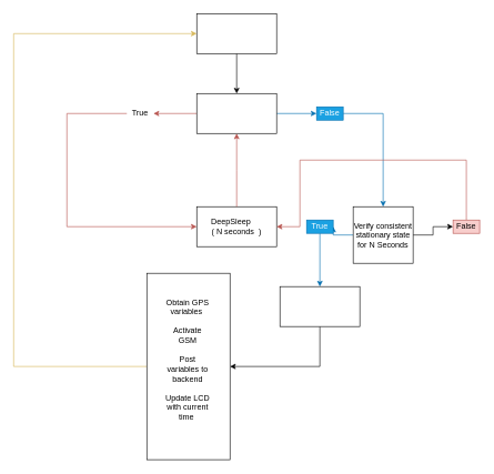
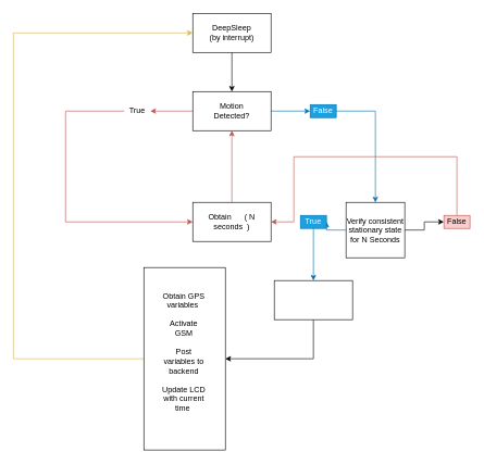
  <mxCell id="0" />
  <mxCell id="1" parent="0" />
  <mxCell id="2" style="edgeStyle=orthogonalEdgeStyle;rounded=0;orthogonalLoop=1;jettySize=auto;html=1;" parent="1" source="3" target="7" edge="1"><mxGeometry relative="1" as="geometry" /></mxCell>
  <mxCell id="3" value="" style="rounded=0;whiteSpace=wrap;html=1;" parent="1" vertex="1"><mxGeometry x="295" y="20" width="120" height="60" as="geometry" /></mxCell>
+ <mxCell id="4" value="DeepSleep (by interrupt)" style="text;html=1;strokeColor=none;fillColor=none;align=center;verticalAlign=middle;whiteSpace=wrap;rounded=0;" parent="1" vertex="1"><mxGeometry x="315" y="20" width="80" height="60" as="geometry" /></mxCell>
  <mxCell id="5" style="edgeStyle=orthogonalEdgeStyle;rounded=0;orthogonalLoop=1;jettySize=auto;html=1;fillColor=#1ba1e2;strokeColor=#006EAF;" parent="1" source="7" target="15" edge="1"><mxGeometry relative="1" as="geometry" /></mxCell>
  <mxCell id="6" style="edgeStyle=orthogonalEdgeStyle;rounded=0;orthogonalLoop=1;jettySize=auto;html=1;entryX=1;entryY=0.5;entryDx=0;entryDy=0;fillColor=#f8cecc;strokeColor=#b85450;" parent="1" source="7" target="13" edge="1"><mxGeometry relative="1" as="geometry"><mxPoint x="240" y="170" as="targetPoint" /></mxGeometry></mxCell>
  <mxCell id="7" value="" style="rounded=0;whiteSpace=wrap;html=1;" parent="1" vertex="1"><mxGeometry x="295" y="140" width="120" height="60" as="geometry" /></mxCell>
+ <mxCell id="8" value="Motion Detected?" style="text;html=1;strokeColor=none;fillColor=none;align=center;verticalAlign=middle;whiteSpace=wrap;rounded=0;" parent="1" vertex="1"><mxGeometry x="335" y="160" width="40" height="20" as="geometry" /></mxCell>
  <mxCell id="9" value="" style="rounded=0;whiteSpace=wrap;html=1;" parent="1" vertex="1"><mxGeometry x="295" y="310" width="120" height="60" as="geometry" /></mxCell>
  <mxCell id="10" style="edgeStyle=orthogonalEdgeStyle;rounded=0;orthogonalLoop=1;jettySize=auto;html=1;fillColor=#f8cecc;strokeColor=#b85450;" parent="1" source="11" edge="1"><mxGeometry relative="1" as="geometry"><mxPoint x="355" y="200" as="targetPoint" /></mxGeometry></mxCell>
- <mxCell id="11" value="DeepSleep&amp;nbsp; &amp;nbsp; &amp;nbsp; ( N seconds&amp;nbsp; )" style="text;html=1;strokeColor=none;fillColor=none;align=center;verticalAlign=middle;whiteSpace=wrap;rounded=0;" parent="1" vertex="1"><mxGeometry x="315" y="310" width="80" height="60" as="geometry" /></mxCell>
+ <mxCell id="11" value="Obtain&amp;nbsp; &amp;nbsp; &amp;nbsp; ( N seconds&amp;nbsp; )" style="text;html=1;strokeColor=none;fillColor=none;align=center;verticalAlign=middle;whiteSpace=wrap;rounded=0;" parent="1" vertex="1"><mxGeometry x="315" y="310" width="80" height="60" as="geometry" /></mxCell>
  <mxCell id="12" style="edgeStyle=orthogonalEdgeStyle;rounded=0;orthogonalLoop=1;jettySize=auto;html=1;fillColor=#f8cecc;strokeColor=#b85450;entryX=0;entryY=0.5;entryDx=0;entryDy=0;" parent="1" source="13" target="9" edge="1"><mxGeometry relative="1" as="geometry"><mxPoint x="110" y="350" as="targetPoint" /><Array as="points"><mxPoint x="100" y="170" /><mxPoint x="100" y="340" /></Array></mxGeometry></mxCell>
  <mxCell id="13" value="True" style="text;html=1;strokeColor=none;fillColor=none;align=center;verticalAlign=middle;whiteSpace=wrap;rounded=0;" parent="1" vertex="1"><mxGeometry x="190" y="160" width="40" height="20" as="geometry" /></mxCell>
  <mxCell id="14" style="edgeStyle=orthogonalEdgeStyle;rounded=0;orthogonalLoop=1;jettySize=auto;html=1;entryX=0.5;entryY=0;entryDx=0;entryDy=0;fillColor=#1ba1e2;strokeColor=#006EAF;" parent="1" source="15" target="18" edge="1"><mxGeometry relative="1" as="geometry"><mxPoint x="590" y="240" as="targetPoint" /></mxGeometry></mxCell>
  <mxCell id="15" value="False" style="text;html=1;strokeColor=#006EAF;fillColor=#1ba1e2;align=center;verticalAlign=middle;whiteSpace=wrap;rounded=0;fontColor=#ffffff;" parent="1" vertex="1"><mxGeometry x="475" y="160" width="40" height="20" as="geometry" /></mxCell>
  <mxCell id="16" style="edgeStyle=orthogonalEdgeStyle;rounded=0;orthogonalLoop=1;jettySize=auto;html=1;exitX=0;exitY=0.5;exitDx=0;exitDy=0;entryX=1;entryY=0.5;entryDx=0;entryDy=0;fillColor=#1ba1e2;strokeColor=#006EAF;" parent="1" source="18" target="20" edge="1"><mxGeometry relative="1" as="geometry"><mxPoint x="510" y="340" as="targetPoint" /></mxGeometry></mxCell>
  <mxCell id="17" style="edgeStyle=orthogonalEdgeStyle;rounded=0;orthogonalLoop=1;jettySize=auto;html=1;entryX=0;entryY=0.5;entryDx=0;entryDy=0;" parent="1" source="18" target="22" edge="1"><mxGeometry relative="1" as="geometry" /></mxCell>
  <mxCell id="18" value="Verify consistent stationary state for N Seconds" style="rounded=0;whiteSpace=wrap;html=1;" parent="1" vertex="1"><mxGeometry x="530" y="310" width="90" height="85" as="geometry" /></mxCell>
  <mxCell id="19" style="edgeStyle=orthogonalEdgeStyle;rounded=0;orthogonalLoop=1;jettySize=auto;html=1;fillColor=#1ba1e2;strokeColor=#006EAF;entryX=0.5;entryY=0;entryDx=0;entryDy=0;" parent="1" source="20" target="24" edge="1"><mxGeometry relative="1" as="geometry"><mxPoint x="480" y="380" as="targetPoint" /></mxGeometry></mxCell>
  <mxCell id="20" value="True" style="text;html=1;strokeColor=#006EAF;fillColor=#1ba1e2;align=center;verticalAlign=middle;whiteSpace=wrap;rounded=0;fontColor=#ffffff;" parent="1" vertex="1"><mxGeometry x="460" y="330" width="40" height="20" as="geometry" /></mxCell>
  <mxCell id="21" style="edgeStyle=orthogonalEdgeStyle;rounded=0;orthogonalLoop=1;jettySize=auto;html=1;fillColor=#f8cecc;strokeColor=#b85450;" parent="1" source="22" target="9" edge="1"><mxGeometry relative="1" as="geometry"><mxPoint x="740" y="240" as="targetPoint" /><Array as="points"><mxPoint x="700" y="240" /><mxPoint x="450" y="240" /><mxPoint x="450" y="340" /></Array></mxGeometry></mxCell>
  <mxCell id="22" value="False" style="text;html=1;strokeColor=#b85450;fillColor=#f8cecc;align=center;verticalAlign=middle;whiteSpace=wrap;rounded=0;" parent="1" vertex="1"><mxGeometry x="680" y="330" width="40" height="20" as="geometry" /></mxCell>
  <mxCell id="23" style="edgeStyle=orthogonalEdgeStyle;rounded=0;orthogonalLoop=1;jettySize=auto;html=1;" parent="1" source="24" target="26" edge="1"><mxGeometry relative="1" as="geometry"><Array as="points"><mxPoint x="480" y="550" /></Array></mxGeometry></mxCell>
  <mxCell id="24" value="" style="rounded=0;whiteSpace=wrap;html=1;" parent="1" vertex="1"><mxGeometry x="420" y="430" width="120" height="60" as="geometry" /></mxCell>
  <mxCell id="25" style="edgeStyle=orthogonalEdgeStyle;rounded=0;orthogonalLoop=1;jettySize=auto;html=1;fillColor=#fff2cc;strokeColor=#d6b656;entryX=0;entryY=0.5;entryDx=0;entryDy=0;" parent="1" source="26" target="3" edge="1"><mxGeometry relative="1" as="geometry"><mxPoint x="30" y="50" as="targetPoint" /><Array as="points"><mxPoint x="20" y="550" /><mxPoint x="20" y="50" /></Array></mxGeometry></mxCell>
  <mxCell id="26" value="" style="rounded=0;whiteSpace=wrap;html=1;" parent="1" vertex="1"><mxGeometry x="220" y="410" width="125" height="280" as="geometry" /></mxCell>
  <mxCell id="27" value="Obtain GPS variables&amp;nbsp;&lt;br&gt;&lt;br&gt;Activate GSM&lt;br&gt;&lt;br&gt;Post variables to backend&lt;br&gt;&lt;br&gt;Update LCD with current time&amp;nbsp;" style="text;html=1;strokeColor=none;fillColor=none;align=center;verticalAlign=middle;whiteSpace=wrap;rounded=0;" parent="1" vertex="1"><mxGeometry x="244.38" y="530" width="75" height="20" as="geometry" /></mxCell>
